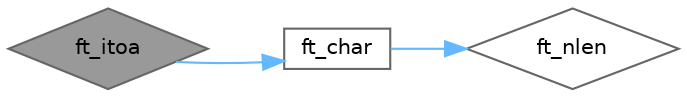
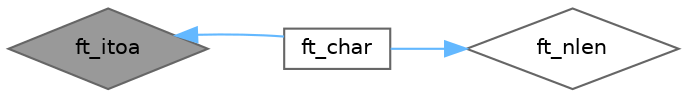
  digraph {
    rankdir=LR
    node [color=grey40 fillcolor=white fontname=Helvetica fontsize=10 shape=diamond style=filled]
    edge [color=steelblue1 fontname=Helvetica fontsize=10 labelfontname=Helvetica labelfontsize=10 style=solid]
    n1 [color=gray40 fillcolor=grey60 fontcolor=black height=0.2 label=ft_itoa width=0.4]
    n2 [height=0.2 label=ft_char shape=box width=0.4]
    n3 [height=0.2 label=ft_nlen width=0.4]
-   n1 -> n2
+   n2 -> n1
    n2 -> n3
  }
